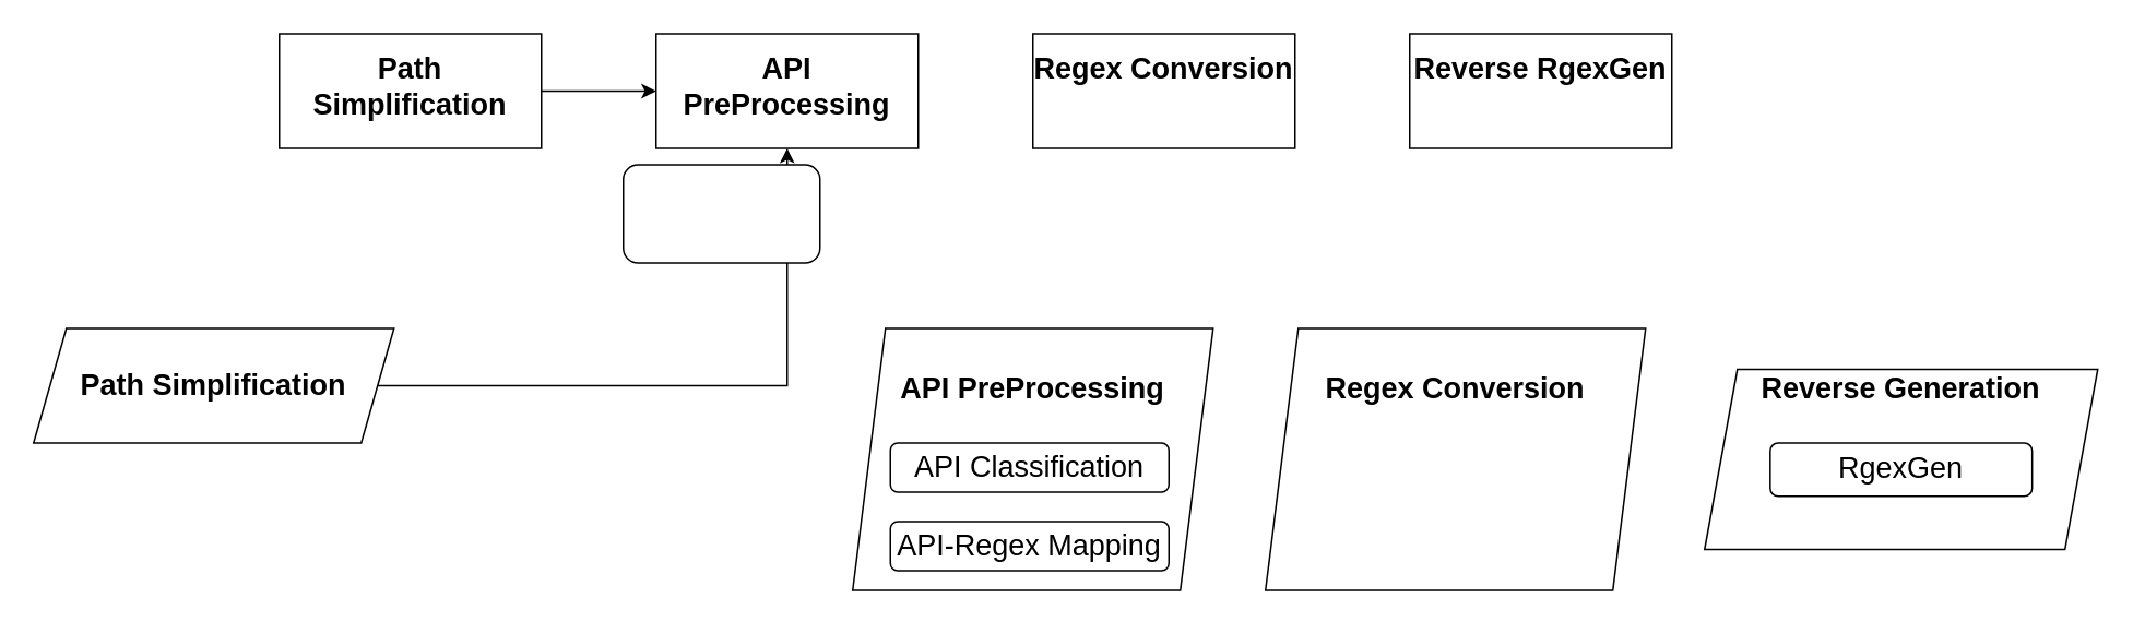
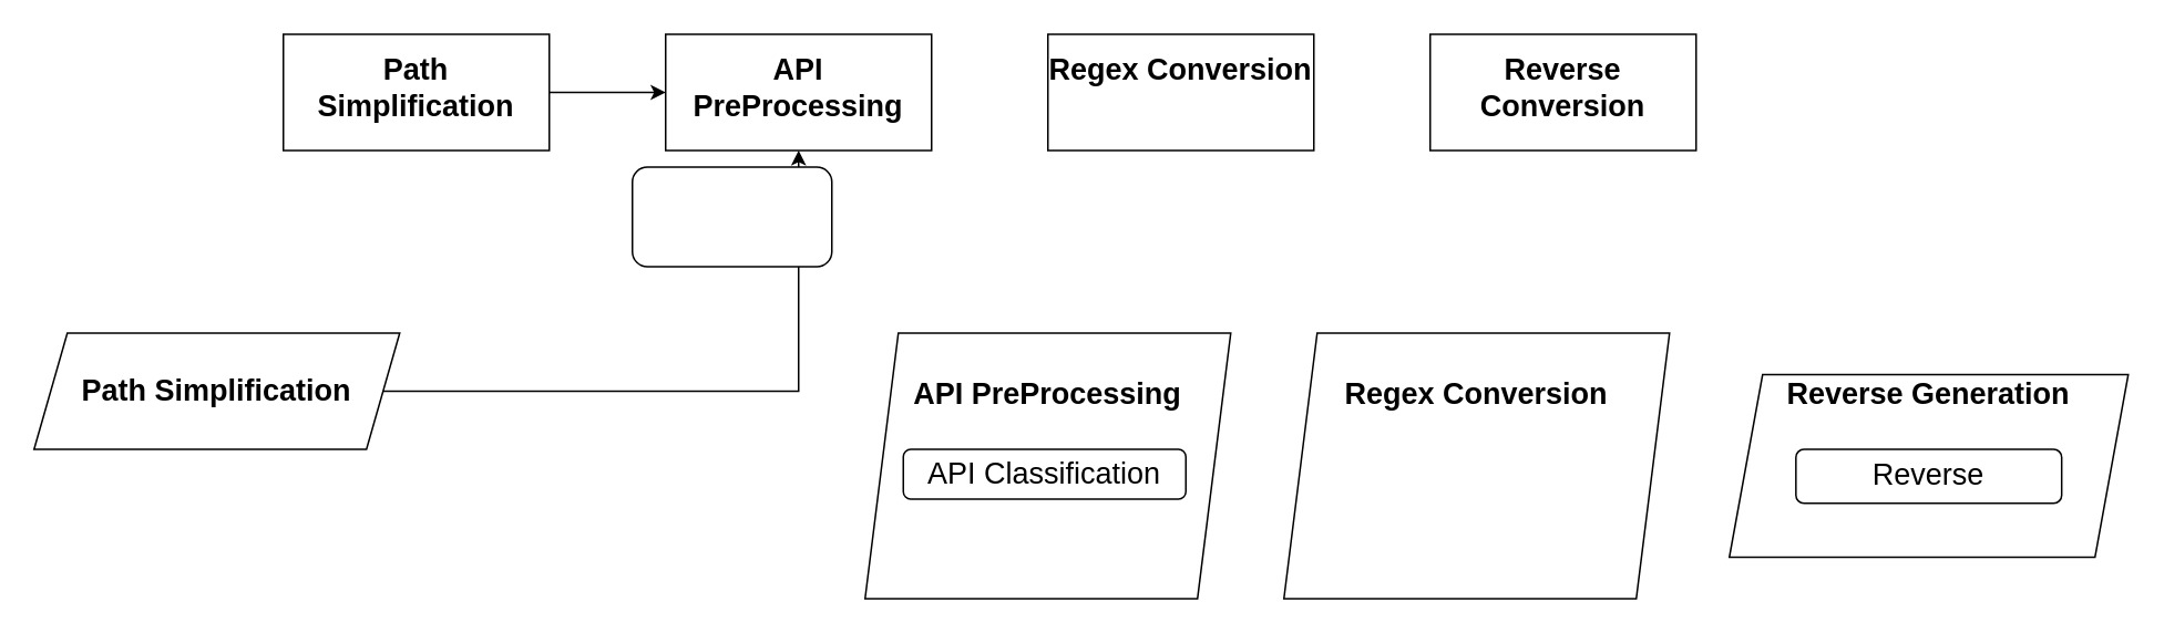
  <mxCell id="0" style=";html=1;" />
  <mxCell id="1" style=";html=1;" parent="0" />
  <mxCell id="2" style="edgeStyle=orthogonalEdgeStyle;rounded=0;html=1;jettySize=auto;orthogonalLoop=1;endArrow=circlePlus;endFill=0;" parent="1" edge="1"><mxGeometry relative="1" as="geometry"><Array as="points"><mxPoint x="237" y="215" /><mxPoint x="277" y="215" /></Array><mxPoint x="277" y="175" as="targetPoint" /></mxGeometry></mxCell>
  <mxCell id="3" style="edgeStyle=orthogonalEdgeStyle;rounded=0;html=1;endArrow=circlePlus;endFill=0;jettySize=auto;orthogonalLoop=1;" parent="1" edge="1"><mxGeometry relative="1" as="geometry"><Array as="points"><mxPoint x="477" y="215" /><mxPoint x="277" y="215" /></Array><mxPoint x="277" y="175" as="targetPoint" /></mxGeometry></mxCell>
  <mxCell id="4" style="edgeStyle=orthogonalEdgeStyle;rounded=0;html=1;endArrow=circlePlus;endFill=0;jettySize=auto;orthogonalLoop=1;entryX=0.25;entryY=1;" parent="1" edge="1"><mxGeometry relative="1" as="geometry"><Array as="points"><mxPoint x="387" y="365" /><mxPoint x="437" y="365" /></Array><mxPoint x="437" y="335" as="targetPoint" /></mxGeometry></mxCell>
  <mxCell id="5" style="edgeStyle=orthogonalEdgeStyle;rounded=0;html=1;endArrow=circlePlus;endFill=0;jettySize=auto;orthogonalLoop=1;entryX=0.5;entryY=1;" parent="1" edge="1"><mxGeometry relative="1" as="geometry"><Array as="points"><mxPoint x="577" y="365" /><mxPoint x="477" y="365" /></Array><mxPoint x="477" y="335" as="targetPoint" /></mxGeometry></mxCell>
  <mxCell id="6" style="edgeStyle=orthogonalEdgeStyle;rounded=0;orthogonalLoop=1;jettySize=auto;html=1;entryX=0;entryY=0.5;entryDx=0;entryDy=0;fontSize=18;" edge="1" parent="1" source="7" target="8"><mxGeometry relative="1" as="geometry" /></mxCell>
  <mxCell id="7" value="&lt;p&gt;&lt;font style=&quot;font-size: 18px&quot;&gt;Path Simplification&lt;/font&gt;&lt;/p&gt;" style="shape=rect;html=1;overflow=fill;whiteSpace=wrap;align=center;fontStyle=1" parent="1" vertex="1"><mxGeometry x="170" y="20" width="160" height="70" as="geometry" /></mxCell>
  <mxCell id="8" value="&lt;p&gt;&lt;font style=&quot;font-size: 18px&quot;&gt;API PreProcessing&lt;/font&gt;&lt;/p&gt;" style="shape=rect;html=1;overflow=fill;whiteSpace=wrap;align=center;fontStyle=1" vertex="1" parent="1"><mxGeometry x="400" y="20" width="160" height="70" as="geometry" /></mxCell>
  <mxCell id="9" value="&lt;p&gt;&lt;font style=&quot;font-size: 18px&quot;&gt;Regex Conversion&lt;/font&gt;&lt;/p&gt;" style="shape=rect;html=1;overflow=fill;whiteSpace=wrap;align=center;fontStyle=1" vertex="1" parent="1"><mxGeometry x="630" y="20" width="160" height="70" as="geometry" /></mxCell>
- <mxCell id="10" value="&lt;p&gt;&lt;font style=&quot;font-size: 18px&quot;&gt;Reverse RgexGen&lt;/font&gt;&lt;/p&gt;" style="shape=rect;html=1;overflow=fill;whiteSpace=wrap;align=center;fontStyle=1" vertex="1" parent="1"><mxGeometry x="860" y="20" width="160" height="70" as="geometry" /></mxCell>
+ <mxCell id="10" value="&lt;p&gt;&lt;font style=&quot;font-size: 18px&quot;&gt;Reverse Conversion&lt;/font&gt;&lt;/p&gt;" style="shape=rect;html=1;overflow=fill;whiteSpace=wrap;align=center;fontStyle=1" vertex="1" parent="1"><mxGeometry x="860" y="20" width="160" height="70" as="geometry" /></mxCell>
  <mxCell id="11" style="edgeStyle=orthogonalEdgeStyle;rounded=0;orthogonalLoop=1;jettySize=auto;html=1;fontSize=18;entryX=0.5;entryY=1;entryDx=0;entryDy=0;" edge="1" parent="1" source="12" target="8"><mxGeometry relative="1" as="geometry"><mxPoint x="250" y="90" as="targetPoint" /></mxGeometry></mxCell>
  <mxCell id="12" value="&lt;span style=&quot;font-weight: 700&quot;&gt;Path Simplification&lt;/span&gt;" style="shape=parallelogram;perimeter=parallelogramPerimeter;whiteSpace=wrap;html=1;fixedSize=1;fontSize=18;" vertex="1" parent="1"><mxGeometry x="20" y="200" width="220" height="70" as="geometry" /></mxCell>
  <mxCell id="13" value="" style="rounded=1;whiteSpace=wrap;html=1;fontSize=18;" vertex="1" parent="1"><mxGeometry x="380" y="100" width="120" height="60" as="geometry" /></mxCell>
  <mxCell id="14" value="" style="group" vertex="1" connectable="0" parent="1"><mxGeometry x="520" y="200" width="220" height="160" as="geometry" /></mxCell>
  <mxCell id="15" value="" style="group" vertex="1" connectable="0" parent="14"><mxGeometry width="220" height="160" as="geometry" /></mxCell>
  <mxCell id="16" value="&lt;span style=&quot;font-weight: 700&quot;&gt;&lt;br&gt;API PreProcessing&lt;br&gt;&lt;br&gt;&lt;br&gt;&lt;br&gt;&lt;br&gt;&lt;/span&gt;&lt;br&gt;" style="shape=parallelogram;perimeter=parallelogramPerimeter;whiteSpace=wrap;html=1;fixedSize=1;fontSize=18;" vertex="1" parent="15"><mxGeometry width="220" height="160" as="geometry" /></mxCell>
  <mxCell id="17" value="API Classification" style="rounded=1;whiteSpace=wrap;html=1;fontSize=18;" vertex="1" parent="15"><mxGeometry x="23" y="70" width="170" height="30" as="geometry" /></mxCell>
- <mxCell id="18" value="API-Regex Mapping" style="rounded=1;whiteSpace=wrap;html=1;fontSize=18;" vertex="1" parent="15"><mxGeometry x="23" y="118" width="170" height="30" as="geometry" /></mxCell>
  <mxCell id="19" value="" style="group" vertex="1" connectable="0" parent="1"><mxGeometry x="780" y="200" width="232" height="160" as="geometry" /></mxCell>
  <mxCell id="20" value="" style="group" vertex="1" connectable="0" parent="19"><mxGeometry x="-8" width="232.0" height="160" as="geometry" /></mxCell>
  <mxCell id="21" value="&lt;b&gt;&lt;br&gt;Regex Conversion&lt;br&gt;&lt;br&gt;&lt;br&gt;&lt;br&gt;&lt;br&gt;&lt;br&gt;&lt;/b&gt;" style="shape=parallelogram;perimeter=parallelogramPerimeter;whiteSpace=wrap;html=1;fixedSize=1;fontSize=18;" vertex="1" parent="20"><mxGeometry width="232.0" height="160" as="geometry" /></mxCell>
  <mxCell id="22" value="" style="group" vertex="1" connectable="0" parent="1"><mxGeometry x="1040" y="225" width="240" height="110" as="geometry" /></mxCell>
  <mxCell id="23" value="&lt;b&gt;Reverse Generation&lt;br&gt;&lt;br&gt;&lt;br&gt;&lt;br&gt;&lt;br&gt;&lt;/b&gt;" style="shape=parallelogram;perimeter=parallelogramPerimeter;whiteSpace=wrap;html=1;fixedSize=1;fontSize=18;" vertex="1" parent="22"><mxGeometry width="240" height="110" as="geometry" /></mxCell>
- <mxCell id="24" value="RgexGen" style="rounded=1;whiteSpace=wrap;html=1;fontSize=18;" vertex="1" parent="22"><mxGeometry x="40.05" y="45" width="159.9" height="32.5" as="geometry" /></mxCell>
+ <mxCell id="24" value="Reverse" style="rounded=1;whiteSpace=wrap;html=1;fontSize=18;" vertex="1" parent="22"><mxGeometry x="40.05" y="45" width="159.9" height="32.5" as="geometry" /></mxCell>
